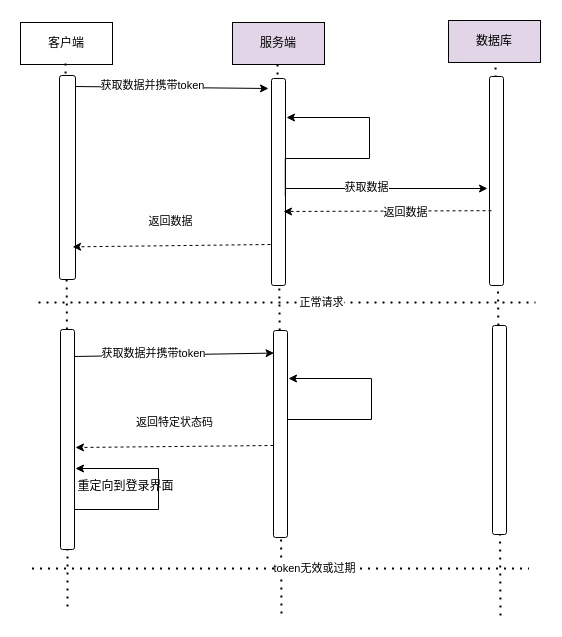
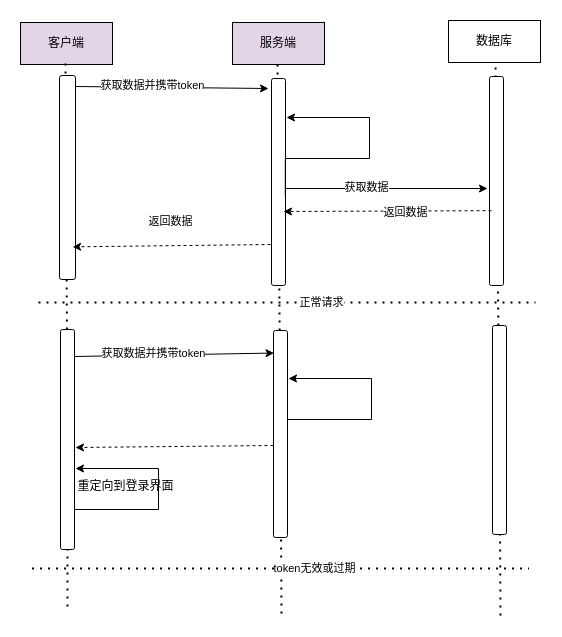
  <mxCell id="0" />
  <mxCell id="1" parent="0" />
- <mxCell id="2" value="客户端" style="rounded=0;whiteSpace=wrap;html=1;" parent="1" vertex="1"><mxGeometry x="20" y="22" width="92" height="42" as="geometry" /></mxCell>
+ <mxCell id="2" value="客户端" style="rounded=0;whiteSpace=wrap;html=1;fillColor=#e1d5e7;" parent="1" vertex="1"><mxGeometry x="20" y="22" width="92" height="42" as="geometry" /></mxCell>
  <mxCell id="3" value="" style="endArrow=none;dashed=1;html=1;dashPattern=1 3;strokeWidth=2;rounded=0;" parent="1" source="27" edge="1"><mxGeometry width="50" height="50" relative="1" as="geometry"><mxPoint x="67" y="606" as="sourcePoint" /><mxPoint x="65" y="61" as="targetPoint" /></mxGeometry></mxCell>
  <mxCell id="4" value="" style="rounded=1;whiteSpace=wrap;html=1;" parent="1" vertex="1"><mxGeometry x="59" y="75" width="16" height="204" as="geometry" /></mxCell>
  <mxCell id="5" value="服务端" style="rounded=0;whiteSpace=wrap;html=1;fillColor=#e1d5e7;" parent="1" vertex="1"><mxGeometry x="232" y="22" width="92" height="42" as="geometry" /></mxCell>
- <mxCell id="6" value="数据库" style="rounded=0;whiteSpace=wrap;html=1;fillColor=#e1d5e7;" parent="1" vertex="1"><mxGeometry x="448" y="20" width="92" height="42" as="geometry" /></mxCell>
+ <mxCell id="6" value="数据库" style="rounded=0;whiteSpace=wrap;html=1;" parent="1" vertex="1"><mxGeometry x="448" y="20" width="92" height="42" as="geometry" /></mxCell>
  <mxCell id="7" value="" style="endArrow=none;dashed=1;html=1;dashPattern=1 3;strokeWidth=2;rounded=0;" parent="1" source="23" edge="1"><mxGeometry width="50" height="50" relative="1" as="geometry"><mxPoint x="281" y="613" as="sourcePoint" /><mxPoint x="277" y="64" as="targetPoint" /></mxGeometry></mxCell>
  <mxCell id="8" value="" style="rounded=1;whiteSpace=wrap;html=1;" parent="1" vertex="1"><mxGeometry x="271" y="78" width="14" height="207" as="geometry" /></mxCell>
  <mxCell id="9" value="" style="endArrow=none;dashed=1;html=1;dashPattern=1 3;strokeWidth=2;rounded=0;" parent="1" source="25" edge="1"><mxGeometry width="50" height="50" relative="1" as="geometry"><mxPoint x="500" y="615" as="sourcePoint" /><mxPoint x="495" y="62" as="targetPoint" /></mxGeometry></mxCell>
  <mxCell id="10" value="" style="rounded=1;whiteSpace=wrap;html=1;" parent="1" vertex="1"><mxGeometry x="489" y="76" width="14" height="209" as="geometry" /></mxCell>
  <mxCell id="11" value="" style="endArrow=classic;html=1;rounded=0;exitX=1.013;exitY=0.054;exitDx=0;exitDy=0;exitPerimeter=0;" parent="1" source="4" edge="1"><mxGeometry width="50" height="50" relative="1" as="geometry"><mxPoint x="334" y="268" as="sourcePoint" /><mxPoint x="268" y="88" as="targetPoint" /></mxGeometry></mxCell>
  <mxCell id="12" value="获取数据并携带token" style="edgeLabel;html=1;align=center;verticalAlign=middle;resizable=0;points=[];" parent="11" vertex="1" connectable="0"><mxGeometry x="-0.207" y="2" relative="1" as="geometry"><mxPoint as="offset" /></mxGeometry></mxCell>
  <mxCell id="13" style="edgeStyle=orthogonalEdgeStyle;rounded=0;orthogonalLoop=1;jettySize=auto;html=1;exitX=0.986;exitY=0.57;exitDx=0;exitDy=0;exitPerimeter=0;" parent="1" source="8" edge="1"><mxGeometry relative="1" as="geometry"><Array as="points"><mxPoint x="285" y="158" /><mxPoint x="369" y="158" /><mxPoint x="369" y="117" /></Array><mxPoint x="286" y="117" as="targetPoint" /></mxGeometry></mxCell>
  <mxCell id="14" value="" style="endArrow=classic;html=1;rounded=0;entryX=0.818;entryY=0.84;entryDx=0;entryDy=0;entryPerimeter=0;dashed=1;" parent="1" target="4" edge="1"><mxGeometry width="50" height="50" relative="1" as="geometry"><mxPoint x="270" y="244" as="sourcePoint" /><mxPoint x="384" y="265" as="targetPoint" /></mxGeometry></mxCell>
  <mxCell id="15" value="" style="endArrow=classic;html=1;rounded=0;exitX=1.013;exitY=0.054;exitDx=0;exitDy=0;exitPerimeter=0;" parent="1" edge="1"><mxGeometry width="50" height="50" relative="1" as="geometry"><mxPoint x="285" y="188" as="sourcePoint" /><mxPoint x="487" y="188" as="targetPoint" /></mxGeometry></mxCell>
  <mxCell id="16" value="获取数据" style="edgeLabel;html=1;align=center;verticalAlign=middle;resizable=0;points=[];" parent="15" vertex="1" connectable="0"><mxGeometry x="-0.207" y="2" relative="1" as="geometry"><mxPoint as="offset" /></mxGeometry></mxCell>
  <mxCell id="17" value="" style="endArrow=classic;html=1;rounded=0;entryX=1.182;entryY=0.438;entryDx=0;entryDy=0;entryPerimeter=0;dashed=1;exitX=0.143;exitY=0.642;exitDx=0;exitDy=0;exitPerimeter=0;" parent="1" source="10" edge="1"><mxGeometry width="50" height="50" relative="1" as="geometry"><mxPoint x="479" y="210" as="sourcePoint" /><mxPoint x="283" y="211" as="targetPoint" /></mxGeometry></mxCell>
  <mxCell id="18" value="返回数据" style="edgeLabel;html=1;align=center;verticalAlign=middle;resizable=0;points=[];" parent="17" vertex="1" connectable="0"><mxGeometry x="-0.168" y="1" relative="1" as="geometry"><mxPoint as="offset" /></mxGeometry></mxCell>
  <mxCell id="19" value="&lt;span style=&quot;font-size: 11px;&quot;&gt;返回数据&lt;/span&gt;" style="text;html=1;align=center;verticalAlign=middle;resizable=0;points=[];autosize=1;strokeColor=none;fillColor=none;" parent="1" vertex="1"><mxGeometry x="139" y="207" width="62" height="27" as="geometry" /></mxCell>
  <mxCell id="20" value="" style="endArrow=none;dashed=1;html=1;dashPattern=1 3;strokeWidth=2;rounded=0;" parent="1" edge="1"><mxGeometry width="50" height="50" relative="1" as="geometry"><mxPoint x="38" y="302" as="sourcePoint" /><mxPoint x="535" y="302" as="targetPoint" /></mxGeometry></mxCell>
  <mxCell id="21" value="正常请求" style="edgeLabel;html=1;align=center;verticalAlign=middle;resizable=0;points=[];" parent="20" vertex="1" connectable="0"><mxGeometry x="0.134" y="1" relative="1" as="geometry"><mxPoint as="offset" /></mxGeometry></mxCell>
  <mxCell id="22" value="" style="endArrow=none;dashed=1;html=1;dashPattern=1 3;strokeWidth=2;rounded=0;" parent="1" target="23" edge="1"><mxGeometry width="50" height="50" relative="1" as="geometry"><mxPoint x="281" y="613" as="sourcePoint" /><mxPoint x="277" y="64" as="targetPoint" /></mxGeometry></mxCell>
  <mxCell id="23" value="" style="rounded=1;whiteSpace=wrap;html=1;" parent="1" vertex="1"><mxGeometry x="273" y="330" width="14" height="207" as="geometry" /></mxCell>
  <mxCell id="24" value="" style="endArrow=none;dashed=1;html=1;dashPattern=1 3;strokeWidth=2;rounded=0;" parent="1" target="25" edge="1"><mxGeometry width="50" height="50" relative="1" as="geometry"><mxPoint x="500" y="615" as="sourcePoint" /><mxPoint x="495" y="62" as="targetPoint" /></mxGeometry></mxCell>
  <mxCell id="25" value="" style="rounded=1;whiteSpace=wrap;html=1;" parent="1" vertex="1"><mxGeometry x="492" y="325" width="14" height="209" as="geometry" /></mxCell>
  <mxCell id="26" value="" style="endArrow=none;dashed=1;html=1;dashPattern=1 3;strokeWidth=2;rounded=0;" parent="1" target="27" edge="1"><mxGeometry width="50" height="50" relative="1" as="geometry"><mxPoint x="67" y="606" as="sourcePoint" /><mxPoint x="65" y="61" as="targetPoint" /></mxGeometry></mxCell>
  <mxCell id="27" value="" style="rounded=1;whiteSpace=wrap;html=1;" parent="1" vertex="1"><mxGeometry x="60" y="329" width="14" height="220" as="geometry" /></mxCell>
  <mxCell id="28" value="" style="endArrow=classic;html=1;rounded=0;exitX=1.013;exitY=0.054;exitDx=0;exitDy=0;exitPerimeter=0;entryX=0.039;entryY=0.109;entryDx=0;entryDy=0;entryPerimeter=0;" parent="1" target="23" edge="1"><mxGeometry width="50" height="50" relative="1" as="geometry"><mxPoint x="73.5" y="356" as="sourcePoint" /><mxPoint x="266.5" y="358" as="targetPoint" /></mxGeometry></mxCell>
  <mxCell id="29" value="获取数据并携带token" style="edgeLabel;html=1;align=center;verticalAlign=middle;resizable=0;points=[];" parent="28" vertex="1" connectable="0"><mxGeometry x="-0.207" y="2" relative="1" as="geometry"><mxPoint as="offset" /></mxGeometry></mxCell>
  <mxCell id="30" style="edgeStyle=orthogonalEdgeStyle;rounded=0;orthogonalLoop=1;jettySize=auto;html=1;exitX=0.986;exitY=0.57;exitDx=0;exitDy=0;exitPerimeter=0;" parent="1" edge="1"><mxGeometry relative="1" as="geometry"><Array as="points"><mxPoint x="287" y="419" /><mxPoint x="371" y="419" /><mxPoint x="371" y="378" /></Array><mxPoint x="287" y="457" as="sourcePoint" /><mxPoint x="288" y="378" as="targetPoint" /></mxGeometry></mxCell>
  <mxCell id="31" value="" style="endArrow=classic;html=1;rounded=0;entryX=0.818;entryY=0.84;entryDx=0;entryDy=0;entryPerimeter=0;dashed=1;" parent="1" edge="1"><mxGeometry width="50" height="50" relative="1" as="geometry"><mxPoint x="273" y="445" as="sourcePoint" /><mxPoint x="75" y="447" as="targetPoint" /></mxGeometry></mxCell>
- <mxCell id="32" value="&lt;span style=&quot;font-size: 11px;&quot;&gt;返回特定状态码&lt;/span&gt;" style="text;html=1;align=center;verticalAlign=middle;resizable=0;points=[];autosize=1;strokeColor=none;fillColor=none;" parent="1" vertex="1"><mxGeometry x="126" y="408" width="95" height="27" as="geometry" /></mxCell>
  <mxCell id="33" style="edgeStyle=orthogonalEdgeStyle;rounded=0;orthogonalLoop=1;jettySize=auto;html=1;exitX=0.986;exitY=0.57;exitDx=0;exitDy=0;exitPerimeter=0;" parent="1" edge="1"><mxGeometry relative="1" as="geometry"><Array as="points"><mxPoint x="74" y="509" /><mxPoint x="158" y="509" /><mxPoint x="158" y="468" /></Array><mxPoint x="74" y="547" as="sourcePoint" /><mxPoint x="75" y="468" as="targetPoint" /></mxGeometry></mxCell>
  <mxCell id="34" value="重定向到登录界面" style="text;html=1;align=center;verticalAlign=middle;resizable=0;points=[];autosize=1;strokeColor=none;fillColor=none;" parent="1" vertex="1"><mxGeometry x="68" y="473" width="114" height="26" as="geometry" /></mxCell>
  <mxCell id="35" value="" style="endArrow=none;dashed=1;html=1;dashPattern=1 3;strokeWidth=2;rounded=0;" parent="1" edge="1"><mxGeometry width="50" height="50" relative="1" as="geometry"><mxPoint x="31.5" y="568" as="sourcePoint" /><mxPoint x="528.5" y="568" as="targetPoint" /></mxGeometry></mxCell>
  <mxCell id="36" value="token无效或过期" style="edgeLabel;html=1;align=center;verticalAlign=middle;resizable=0;points=[];" parent="35" vertex="1" connectable="0"><mxGeometry x="0.134" y="1" relative="1" as="geometry"><mxPoint as="offset" /></mxGeometry></mxCell>
